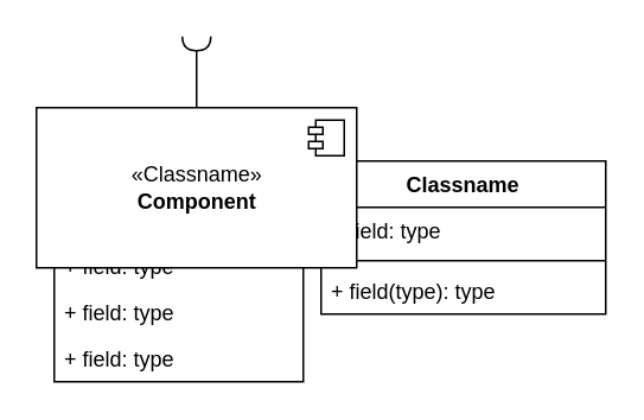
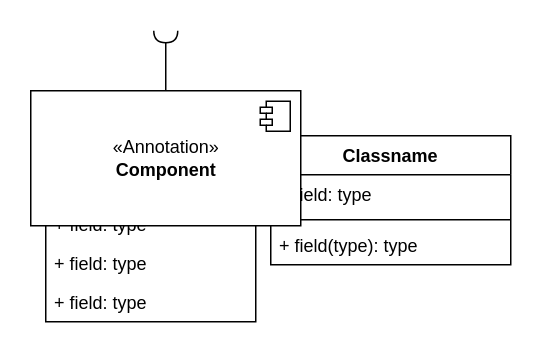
  <mxCell id="0" />
  <mxCell id="1" parent="0" />
  <mxCell id="2" value="Classname" style="swimlane;fontStyle=0;childLayout=stackLayout;horizontal=1;startSize=26;fillColor=none;horizontalStack=0;resizeParent=1;resizeParentMax=0;resizeLast=0;collapsible=1;marginBottom=0;" vertex="1" parent="1"><mxGeometry x="30" y="110" width="140" height="104" as="geometry" /></mxCell>
  <mxCell id="3" value="+ field: type" style="text;strokeColor=none;fillColor=none;align=left;verticalAlign=top;spacingLeft=4;spacingRight=4;overflow=hidden;rotatable=0;points=[[0,0.5],[1,0.5]];portConstraint=eastwest;" vertex="1" parent="2"><mxGeometry y="26" width="140" height="26" as="geometry" /></mxCell>
  <mxCell id="4" value="+ field: type" style="text;strokeColor=none;fillColor=none;align=left;verticalAlign=top;spacingLeft=4;spacingRight=4;overflow=hidden;rotatable=0;points=[[0,0.5],[1,0.5]];portConstraint=eastwest;" vertex="1" parent="2"><mxGeometry y="52" width="140" height="26" as="geometry" /></mxCell>
  <mxCell id="5" value="+ field: type" style="text;strokeColor=none;fillColor=none;align=left;verticalAlign=top;spacingLeft=4;spacingRight=4;overflow=hidden;rotatable=0;points=[[0,0.5],[1,0.5]];portConstraint=eastwest;" vertex="1" parent="2"><mxGeometry y="78" width="140" height="26" as="geometry" /></mxCell>
  <mxCell id="6" value="Classname" style="swimlane;fontStyle=1;align=center;verticalAlign=top;childLayout=stackLayout;horizontal=1;startSize=26;horizontalStack=0;resizeParent=1;resizeParentMax=0;resizeLast=0;collapsible=1;marginBottom=0;" vertex="1" parent="1"><mxGeometry x="180" y="90" width="160" height="86" as="geometry" /></mxCell>
  <mxCell id="7" value="+ field: type" style="text;strokeColor=none;fillColor=none;align=left;verticalAlign=top;spacingLeft=4;spacingRight=4;overflow=hidden;rotatable=0;points=[[0,0.5],[1,0.5]];portConstraint=eastwest;" vertex="1" parent="6"><mxGeometry y="26" width="160" height="26" as="geometry" /></mxCell>
  <mxCell id="8" value="" style="line;strokeWidth=1;fillColor=none;align=left;verticalAlign=middle;spacingTop=-1;spacingLeft=3;spacingRight=3;rotatable=0;labelPosition=right;points=[];portConstraint=eastwest;" vertex="1" parent="6"><mxGeometry y="52" width="160" height="8" as="geometry" /></mxCell>
  <mxCell id="9" value="+ field(type): type" style="text;strokeColor=none;fillColor=none;align=left;verticalAlign=top;spacingLeft=4;spacingRight=4;overflow=hidden;rotatable=0;points=[[0,0.5],[1,0.5]];portConstraint=eastwest;" vertex="1" parent="6"><mxGeometry y="60" width="160" height="26" as="geometry" /></mxCell>
- <mxCell id="10" value="&amp;laquo;Classname&amp;raquo;&lt;br/&gt;&lt;b&gt;Component&lt;/b&gt;" style="html=1;dropTarget=0;" vertex="1" parent="1"><mxGeometry x="20" y="60" width="180" height="90" as="geometry" /></mxCell>
+ <mxCell id="10" value="&amp;laquo;Annotation&amp;raquo;&lt;br/&gt;&lt;b&gt;Component&lt;/b&gt;" style="html=1;dropTarget=0;" vertex="1" parent="1"><mxGeometry x="20" y="60" width="180" height="90" as="geometry" /></mxCell>
  <mxCell id="11" value="" style="shape=module;jettyWidth=8;jettyHeight=4;" vertex="1" parent="10"><mxGeometry x="1" width="20" height="20" relative="1" as="geometry"><mxPoint x="-27" y="7" as="offset" /></mxGeometry></mxCell>
  <mxCell id="12" value="" style="rounded=0;orthogonalLoop=1;jettySize=auto;html=1;endArrow=halfCircle;endFill=0;endSize=6;strokeWidth=1;sketch=0;" edge="1" parent="1"><mxGeometry relative="1" as="geometry"><mxPoint x="110" y="60" as="sourcePoint" /><mxPoint x="110" y="20" as="targetPoint" /></mxGeometry></mxCell>
